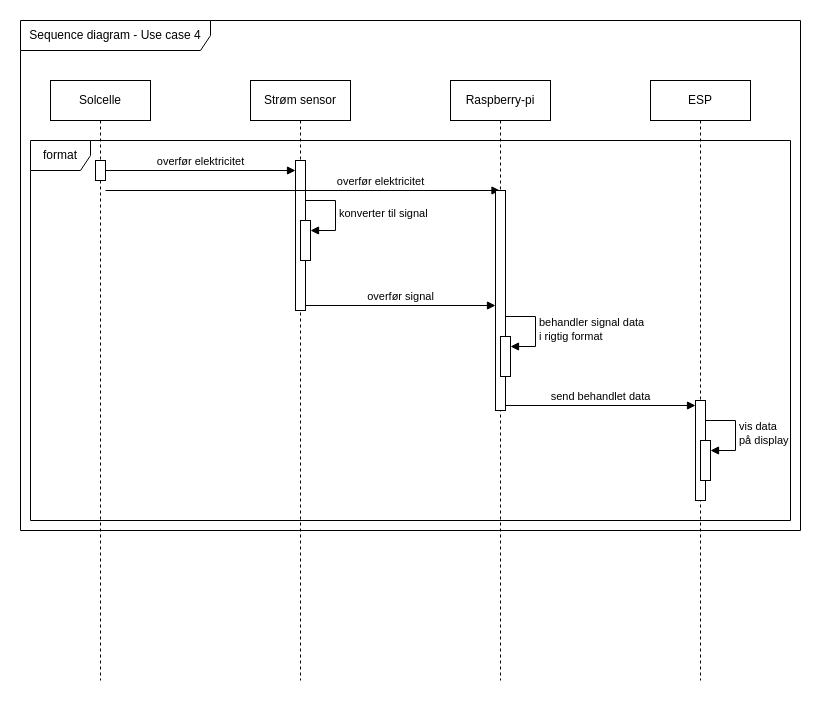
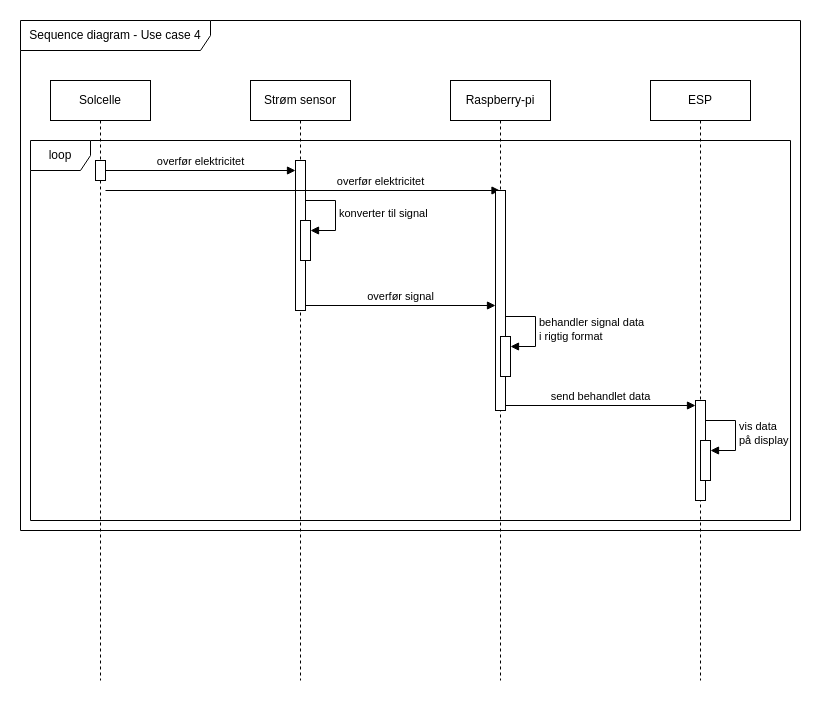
  <mxCell id="0" />
  <mxCell id="1" parent="0" />
  <mxCell id="2" value="Solcelle" style="shape=umlLifeline;perimeter=lifelinePerimeter;whiteSpace=wrap;html=1;container=1;dropTarget=0;collapsible=0;recursiveResize=0;outlineConnect=0;portConstraint=eastwest;newEdgeStyle={&quot;curved&quot;:0,&quot;rounded&quot;:0};" vertex="1" parent="1"><mxGeometry x="50" y="80" width="100" height="600" as="geometry" /></mxCell>
  <mxCell id="3" value="Sequence diagram - Use case 4" style="shape=umlFrame;whiteSpace=wrap;html=1;pointerEvents=0;width=190;height=30;" vertex="1" parent="1"><mxGeometry x="20" y="20" width="780" height="510" as="geometry" /></mxCell>
  <mxCell id="4" value="Strøm sensor" style="shape=umlLifeline;perimeter=lifelinePerimeter;whiteSpace=wrap;html=1;container=1;dropTarget=0;collapsible=0;recursiveResize=0;outlineConnect=0;portConstraint=eastwest;newEdgeStyle={&quot;curved&quot;:0,&quot;rounded&quot;:0};" vertex="1" parent="1"><mxGeometry x="250" y="80" width="100" height="600" as="geometry" /></mxCell>
  <mxCell id="5" value="" style="html=1;points=[[0,0,0,0,5],[0,1,0,0,-5],[1,0,0,0,5],[1,1,0,0,-5]];perimeter=orthogonalPerimeter;outlineConnect=0;targetShapes=umlLifeline;portConstraint=eastwest;newEdgeStyle={&quot;curved&quot;:0,&quot;rounded&quot;:0};" vertex="1" parent="4"><mxGeometry x="45" y="80" width="10" height="150" as="geometry" /></mxCell>
  <mxCell id="6" value="" style="html=1;points=[[0,0,0,0,5],[0,1,0,0,-5],[1,0,0,0,5],[1,1,0,0,-5]];perimeter=orthogonalPerimeter;outlineConnect=0;targetShapes=umlLifeline;portConstraint=eastwest;newEdgeStyle={&quot;curved&quot;:0,&quot;rounded&quot;:0};" vertex="1" parent="4"><mxGeometry x="50" y="140" width="10" height="40" as="geometry" /></mxCell>
  <mxCell id="7" value="konverter til signal" style="html=1;align=left;spacingLeft=2;endArrow=block;rounded=0;edgeStyle=orthogonalEdgeStyle;curved=0;rounded=0;" edge="1" parent="4" target="6"><mxGeometry x="0.002" relative="1" as="geometry"><mxPoint x="55" y="120" as="sourcePoint" /><Array as="points"><mxPoint x="85" y="150" /></Array><mxPoint as="offset" /></mxGeometry></mxCell>
  <mxCell id="8" value="ESP" style="shape=umlLifeline;perimeter=lifelinePerimeter;whiteSpace=wrap;html=1;container=1;dropTarget=0;collapsible=0;recursiveResize=0;outlineConnect=0;portConstraint=eastwest;newEdgeStyle={&quot;curved&quot;:0,&quot;rounded&quot;:0};" vertex="1" parent="1"><mxGeometry x="650" y="80" width="100" height="600" as="geometry" /></mxCell>
  <mxCell id="9" value="" style="html=1;points=[[0,0,0,0,5],[0,1,0,0,-5],[1,0,0,0,5],[1,1,0,0,-5]];perimeter=orthogonalPerimeter;outlineConnect=0;targetShapes=umlLifeline;portConstraint=eastwest;newEdgeStyle={&quot;curved&quot;:0,&quot;rounded&quot;:0};" vertex="1" parent="8"><mxGeometry x="45" y="320" width="10" height="100" as="geometry" /></mxCell>
  <mxCell id="10" value="" style="html=1;points=[[0,0,0,0,5],[0,1,0,0,-5],[1,0,0,0,5],[1,1,0,0,-5]];perimeter=orthogonalPerimeter;outlineConnect=0;targetShapes=umlLifeline;portConstraint=eastwest;newEdgeStyle={&quot;curved&quot;:0,&quot;rounded&quot;:0};" vertex="1" parent="8"><mxGeometry x="50" y="360" width="10" height="40" as="geometry" /></mxCell>
  <mxCell id="11" value="vis data&lt;div&gt;på display&lt;/div&gt;" style="html=1;align=left;spacingLeft=2;endArrow=block;rounded=0;edgeStyle=orthogonalEdgeStyle;curved=0;rounded=0;" edge="1" parent="8" target="10"><mxGeometry relative="1" as="geometry"><mxPoint x="55" y="340" as="sourcePoint" /><Array as="points"><mxPoint x="85" y="370" /></Array></mxGeometry></mxCell>
  <mxCell id="12" value="" style="html=1;points=[[0,0,0,0,5],[0,1,0,0,-5],[1,0,0,0,5],[1,1,0,0,-5]];perimeter=orthogonalPerimeter;outlineConnect=0;targetShapes=umlLifeline;portConstraint=eastwest;newEdgeStyle={&quot;curved&quot;:0,&quot;rounded&quot;:0};" vertex="1" parent="1"><mxGeometry x="95" y="160" width="10" height="20" as="geometry" /></mxCell>
  <mxCell id="13" value="overfør elektricitet" style="html=1;verticalAlign=bottom;endArrow=block;curved=0;rounded=0;" edge="1" parent="1" target="5"><mxGeometry relative="1" as="geometry"><mxPoint x="105" y="170" as="sourcePoint" /><mxPoint x="290" y="170" as="targetPoint" /></mxGeometry></mxCell>
  <mxCell id="14" value="overfør elektricitet" style="html=1;verticalAlign=bottom;endArrow=block;curved=0;rounded=0;" edge="1" parent="1" target="17"><mxGeometry x="0.394" width="80" relative="1" as="geometry"><mxPoint x="105" y="190" as="sourcePoint" /><mxPoint x="295" y="190" as="targetPoint" /><mxPoint as="offset" /></mxGeometry></mxCell>
  <mxCell id="15" value="overfør signal" style="html=1;verticalAlign=bottom;endArrow=block;curved=0;rounded=0;" edge="1" parent="1"><mxGeometry width="80" relative="1" as="geometry"><mxPoint x="305" y="305" as="sourcePoint" /><mxPoint x="495" y="305" as="targetPoint" /></mxGeometry></mxCell>
  <mxCell id="16" value="send behandlet data" style="html=1;verticalAlign=bottom;endArrow=block;curved=0;rounded=0;entryX=0;entryY=0;entryDx=0;entryDy=5;" edge="1" parent="1" source="18" target="9"><mxGeometry relative="1" as="geometry"><mxPoint x="425" y="405" as="sourcePoint" /></mxGeometry></mxCell>
  <mxCell id="17" value="&lt;div&gt;Raspberry-pi&lt;span style=&quot;color: rgba(0, 0, 0, 0); font-family: monospace; font-size: 0px; text-align: start; text-wrap-mode: nowrap; background-color: initial;&quot;&gt;%3CmxGraphModel%3E%3Croot%3E%3CmxCell%20id%3D%220%22%2F%3E%3CmxCell%20id%3D%221%22%20parent%3D%220%22%2F%3E%3CmxCell%20id%3D%222%22%20value%3D%22ESP32%22%20style%3D%22shape%3DumlLifeline%3Bperimeter%3DlifelinePerimeter%3BwhiteSpace%3Dwrap%3Bhtml%3D1%3Bcontainer%3D1%3BdropTarget%3D0%3Bcollapsible%3D0%3BrecursiveResize%3D0%3BoutlineConnect%3D0%3BportConstraint%3Deastwest%3BnewEdgeStyle%3D%7B%26quot%3Bcurved%26quot%3B%3A0%2C%26quot%3Brounded%26quot%3B%3A0%7D%3B%22%20vertex%3D%221%22%20parent%3D%221%22%3E%3CmxGeometry%20x%3D%22620%22%20y%3D%2280%22%20width%3D%22100%22%20height%3D%22600%22%20as%3D%22geometry%22%2F%3E%3C%2FmxCell%3E%3CmxCell%20id%3D%223%22%20value%3D%22%22%20style%3D%22html%3D1%3Bpoints%3D%5B%5B0%2C0%2C0%2C0%2C5%5D%2C%5B0%2C1%2C0%2C0%2C-5%5D%2C%5B1%2C0%2C0%2C0%2C5%5D%2C%5B1%2C1%2C0%2C0%2C-5%5D%5D%3Bperimeter%3DorthogonalPerimeter%3BoutlineConnect%3D0%3BtargetShapes%3DumlLifeline%3BportConstraint%3Deastwest%3BnewEdgeStyle%3D%7B%26quot%3Bcurved%26quot%3B%3A0%2C%26quot%3Brounded%26quot%3B%3A0%7D%3B%22%20vertex%3D%221%22%20parent%3D%222%22%3E%3CmxGeometry%20x%3D%2245%22%20y%3D%22380%22%20width%3D%2210%22%20height%3D%22100%22%20as%3D%22geometry%22%2F%3E%3C%2FmxCell%3E%3CmxCell%20id%3D%224%22%20value%3D%22%22%20style%3D%22html%3D1%3Bpoints%3D%5B%5B0%2C0%2C0%2C0%2C5%5D%2C%5B0%2C1%2C0%2C0%2C-5%5D%2C%5B1%2C0%2C0%2C0%2C5%5D%2C%5B1%2C1%2C0%2C0%2C-5%5D%5D%3Bperimeter%3DorthogonalPerimeter%3BoutlineConnect%3D0%3BtargetShapes%3DumlLifeline%3BportConstraint%3Deastwest%3BnewEdgeStyle%3D%7B%26quot%3Bcurved%26quot%3B%3A0%2C%26quot%3Brounded%26quot%3B%3A0%7D%3B%22%20vertex%3D%221%22%20parent%3D%222%22%3E%3CmxGeometry%20x%3D%2250%22%20y%3D%22420%22%20width%3D%2210%22%20height%3D%2240%22%20as%3D%22geometry%22%2F%3E%3C%2FmxCell%3E%3CmxCell%20id%3D%225%22%20value%3D%22vis%20data%26lt%3Bdiv%26gt%3Bp%C3%A5%20display%26lt%3B%2Fdiv%26gt%3B%22%20style%3D%22html%3D1%3Balign%3Dleft%3BspacingLeft%3D2%3BendArrow%3Dblock%3Brounded%3D0%3BedgeStyle%3DorthogonalEdgeStyle%3Bcurved%3D0%3Brounded%3D0%3B%22%20edge%3D%221%22%20parent%3D%222%22%20target%3D%224%22%3E%3CmxGeometry%20relative%3D%221%22%20as%3D%22geometry%22%3E%3CmxPoint%20x%3D%2255%22%20y%3D%22400%22%20as%3D%22sourcePoint%22%2F%3E%3CArray%20as%3D%22points%22%3E%3CmxPoint%20x%3D%2285%22%20y%3D%22430%22%2F%3E%3C%2FArray%3E%3C%2FmxGeometry%3E%3C%2FmxCell%3E%3C%2Froot%3E%3C%2FmxGraphModel%3E&lt;/span&gt;&lt;/div&gt;" style="shape=umlLifeline;perimeter=lifelinePerimeter;whiteSpace=wrap;html=1;container=1;dropTarget=0;collapsible=0;recursiveResize=0;outlineConnect=0;portConstraint=eastwest;newEdgeStyle={&quot;curved&quot;:0,&quot;rounded&quot;:0};" vertex="1" parent="1"><mxGeometry x="450" y="80" width="100" height="600" as="geometry" /></mxCell>
  <mxCell id="18" value="" style="html=1;points=[[0,0,0,0,5],[0,1,0,0,-5],[1,0,0,0,5],[1,1,0,0,-5]];perimeter=orthogonalPerimeter;outlineConnect=0;targetShapes=umlLifeline;portConstraint=eastwest;newEdgeStyle={&quot;curved&quot;:0,&quot;rounded&quot;:0};" vertex="1" parent="17"><mxGeometry x="45" y="110" width="10" height="220" as="geometry" /></mxCell>
  <mxCell id="19" value="" style="html=1;points=[[0,0,0,0,5],[0,1,0,0,-5],[1,0,0,0,5],[1,1,0,0,-5]];perimeter=orthogonalPerimeter;outlineConnect=0;targetShapes=umlLifeline;portConstraint=eastwest;newEdgeStyle={&quot;curved&quot;:0,&quot;rounded&quot;:0};" vertex="1" parent="17"><mxGeometry x="50" y="256" width="10" height="40" as="geometry" /></mxCell>
  <mxCell id="20" value="behandler signal data&amp;nbsp;&lt;div&gt;i rigtig format&lt;/div&gt;" style="html=1;align=left;spacingLeft=2;endArrow=block;rounded=0;edgeStyle=orthogonalEdgeStyle;curved=0;rounded=0;" edge="1" parent="17" target="19"><mxGeometry x="0.012" relative="1" as="geometry"><mxPoint x="55" y="236" as="sourcePoint" /><Array as="points"><mxPoint x="85" y="266" /></Array><mxPoint as="offset" /></mxGeometry></mxCell>
- <mxCell id="21" value="format" style="shape=umlFrame;whiteSpace=wrap;html=1;pointerEvents=0;" vertex="1" parent="1"><mxGeometry x="30" y="140" width="760" height="380" as="geometry" /></mxCell>
+ <mxCell id="21" value="loop" style="shape=umlFrame;whiteSpace=wrap;html=1;pointerEvents=0;" vertex="1" parent="1"><mxGeometry x="30" y="140" width="760" height="380" as="geometry" /></mxCell>
